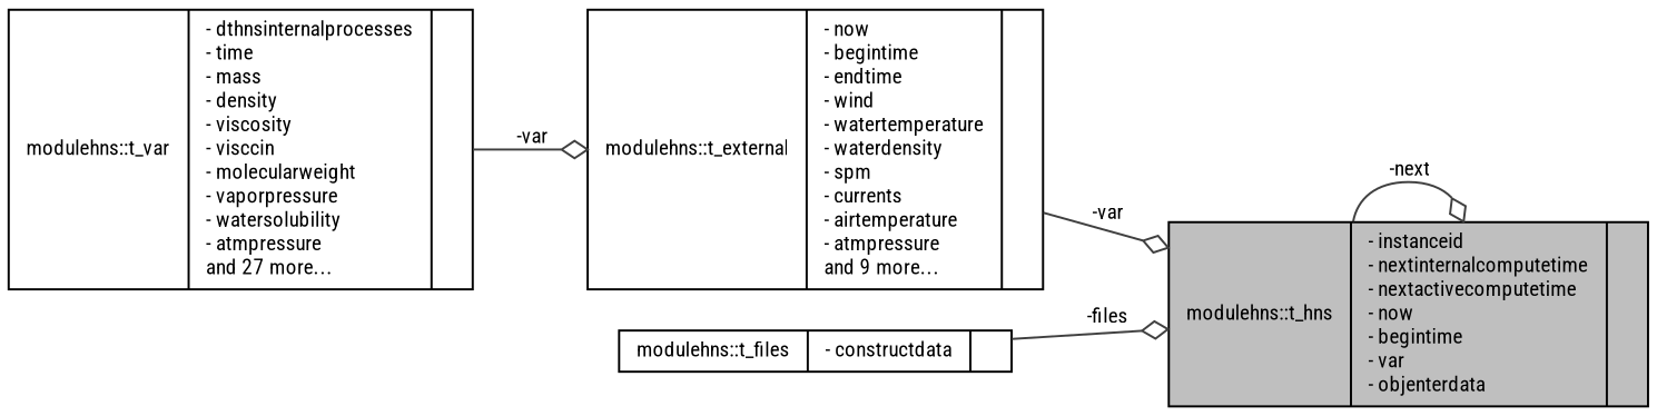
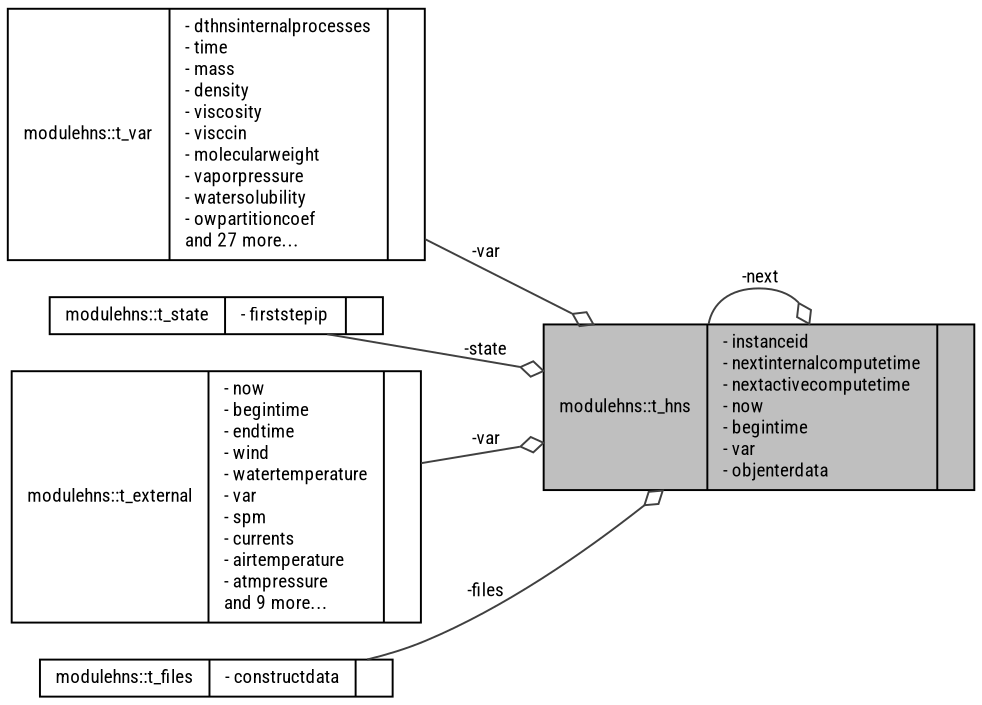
  digraph {
    fontname="Roboto Condensed"
    rankdir=LR
    node [color=black fillcolor=white fontname="Roboto Condensed" fontsize=10 shape=record style=filled]
    edge [arrowhead=odiamond color=grey25 fontname="Roboto Condensed" fontsize=10 labelfontname=Helvetica labelfontsize=10 style=solid]
    n1 [fillcolor=grey75 fontcolor=black height=0.2 label="{modulehns::t_hns\n|- instanceid\l- nextinternalcomputetime\l- nextactivecomputetime\l- now\l- begintime\l- var\l- objenterdata\l|}" width=0.4]
-   n2 [height=0.2 label="{modulehns::t_var\n|- dthnsinternalprocesses\l- time\l- mass\l- density\l- viscosity\l- visccin\l- molecularweight\l- vaporpressure\l- watersolubility\l- atmpressure\land 27 more...\l|}" width=0.4]
-   n4 [height=0.2 label="{modulehns::t_external\n|- now\l- begintime\l- endtime\l- wind\l- watertemperature\l- waterdensity\l- spm\l- currents\l- airtemperature\l- atmpressure\land 9 more...\l|}" width=0.4]
+   n2 [height=0.2 label="{modulehns::t_var\n|- dthnsinternalprocesses\l- time\l- mass\l- density\l- viscosity\l- visccin\l- molecularweight\l- vaporpressure\l- watersolubility\l- owpartitioncoef\land 27 more...\l|}" width=0.4]
+   n3 [height=0.2 label="{modulehns::t_state\n|- firststepip\l|}" width=0.4]
+   n4 [height=0.2 label="{modulehns::t_external\n|- now\l- begintime\l- endtime\l- wind\l- watertemperature\l- var\l- spm\l- currents\l- airtemperature\l- atmpressure\land 9 more...\l|}" width=0.4]
    n5 [height=0.2 label="{modulehns::t_files\n|- constructdata\l|}" width=0.4]
    n1 -> n1 [label=" -next"]
-   n2 -> n4 [label=" -var"]
+   n2 -> n1 [label=" -var"]
+   n3 -> n1 [label=" -state"]
    n4 -> n1 [label=" -var"]
    n5 -> n1 [label=" -files"]
  }
